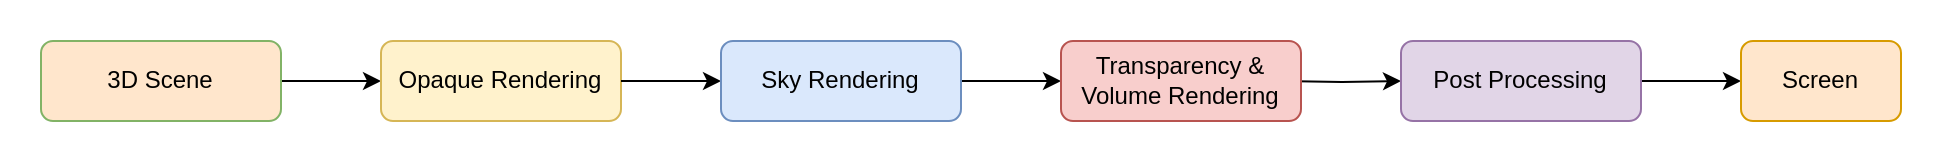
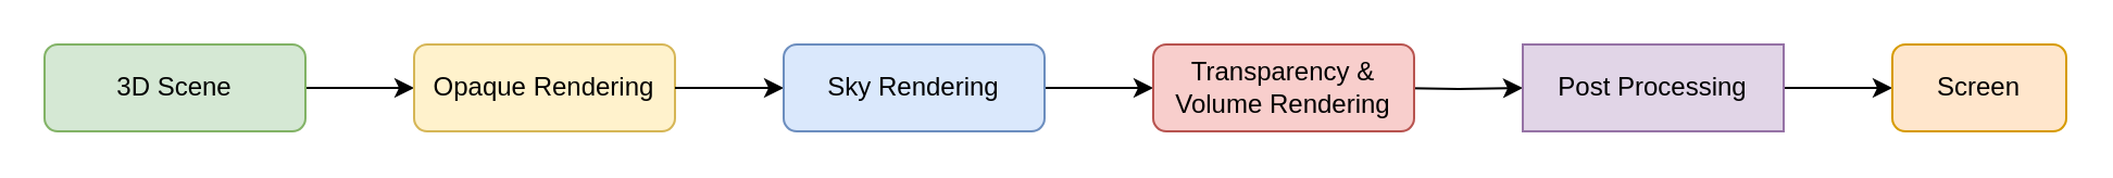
  <mxCell id="0" />
  <mxCell id="1" parent="0" />
  <mxCell id="2" value="" style="edgeStyle=orthogonalEdgeStyle;rounded=0;orthogonalLoop=1;jettySize=auto;html=1;" edge="1" parent="1" source="3" target="5"><mxGeometry relative="1" as="geometry" /></mxCell>
- <mxCell id="3" value="3D Scene" style="rounded=1;whiteSpace=wrap;html=1;fillColor=#ffe6cc;strokeColor=#82b366;" vertex="1" parent="1"><mxGeometry x="20" y="20" width="120" height="40" as="geometry" /></mxCell>
+ <mxCell id="3" value="3D Scene" style="rounded=1;whiteSpace=wrap;html=1;fillColor=#d5e8d4;strokeColor=#82b366;" vertex="1" parent="1"><mxGeometry x="20" y="20" width="120" height="40" as="geometry" /></mxCell>
  <mxCell id="4" value="" style="edgeStyle=orthogonalEdgeStyle;rounded=0;orthogonalLoop=1;jettySize=auto;html=1;" edge="1" parent="1" source="12" target="7"><mxGeometry relative="1" as="geometry" /></mxCell>
  <mxCell id="5" value="Opaque Rendering" style="rounded=1;whiteSpace=wrap;html=1;fillColor=#fff2cc;strokeColor=#d6b656;" vertex="1" parent="1"><mxGeometry x="190" y="20" width="120" height="40" as="geometry" /></mxCell>
  <mxCell id="6" value="" style="edgeStyle=orthogonalEdgeStyle;rounded=0;orthogonalLoop=1;jettySize=auto;html=1;" edge="1" parent="1" target="9"><mxGeometry relative="1" as="geometry"><mxPoint x="640" y="40" as="sourcePoint" /></mxGeometry></mxCell>
  <mxCell id="7" value="Transparency &amp;amp; Volume Rendering" style="rounded=1;whiteSpace=wrap;html=1;fillColor=#f8cecc;strokeColor=#b85450;" vertex="1" parent="1"><mxGeometry x="530" y="20" width="120" height="40" as="geometry" /></mxCell>
  <mxCell id="8" value="" style="edgeStyle=orthogonalEdgeStyle;rounded=0;orthogonalLoop=1;jettySize=auto;html=1;" edge="1" parent="1" source="9" target="10"><mxGeometry relative="1" as="geometry" /></mxCell>
- <mxCell id="9" value="Post Processing" style="rounded=1;whiteSpace=wrap;html=1;fillColor=#e1d5e7;strokeColor=#9673a6;" vertex="1" parent="1"><mxGeometry x="700" y="20" width="120" height="40" as="geometry" /></mxCell>
+ <mxCell id="9" value="Post Processing" style="whiteSpace=wrap;html=1;fillColor=#e1d5e7;strokeColor=#9673a6;rounded=0;" vertex="1" parent="1"><mxGeometry x="700" y="20" width="120" height="40" as="geometry" /></mxCell>
  <mxCell id="10" value="Screen" style="rounded=1;whiteSpace=wrap;html=1;fillColor=#ffe6cc;strokeColor=#d79b00;" vertex="1" parent="1"><mxGeometry x="870" y="20" width="80" height="40" as="geometry" /></mxCell>
  <mxCell id="11" value="" style="edgeStyle=orthogonalEdgeStyle;rounded=0;orthogonalLoop=1;jettySize=auto;html=1;" edge="1" parent="1" source="5" target="12"><mxGeometry relative="1" as="geometry"><mxPoint x="310" y="40" as="sourcePoint" /><mxPoint x="535" y="40" as="targetPoint" /></mxGeometry></mxCell>
  <mxCell id="12" value="Sky Rendering" style="rounded=1;whiteSpace=wrap;html=1;fillColor=#dae8fc;strokeColor=#6c8ebf;" vertex="1" parent="1"><mxGeometry x="360" y="20" width="120" height="40" as="geometry" /></mxCell>
